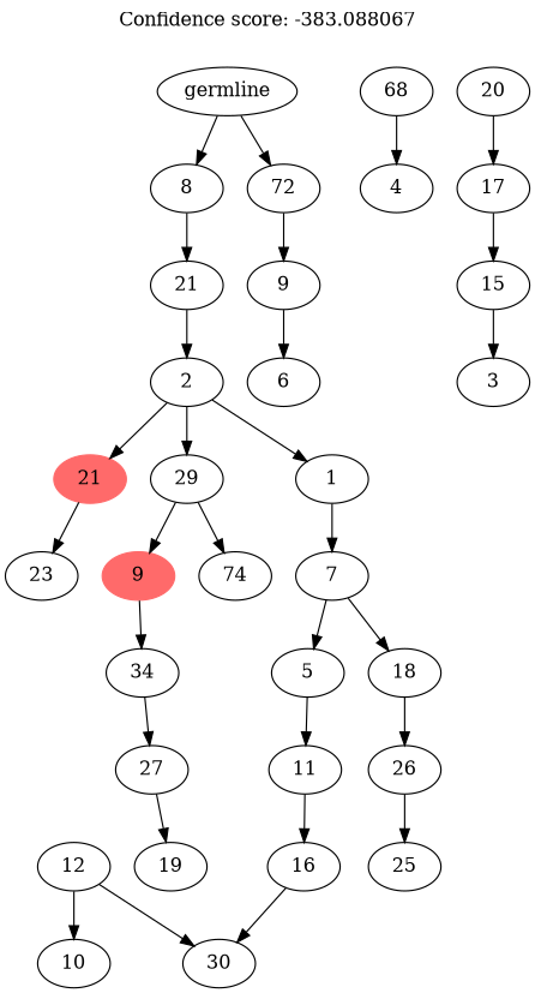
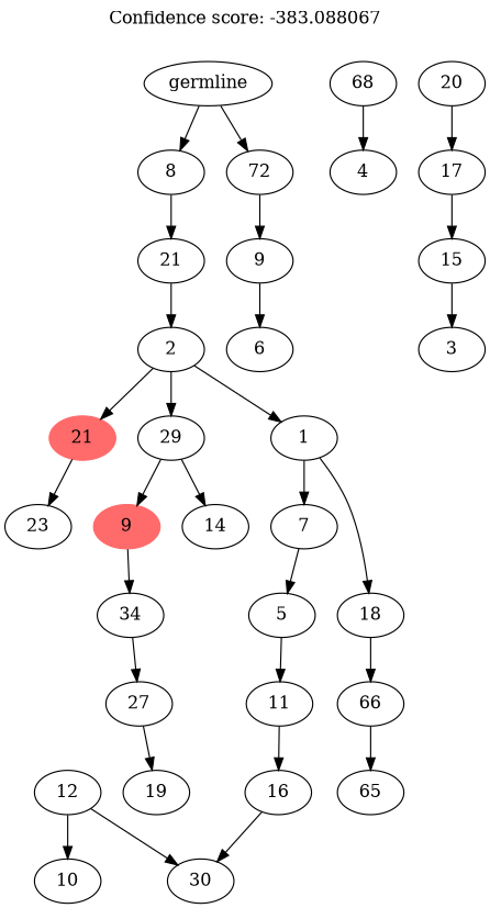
  digraph {
    label="Confidence score: -383.088067"
    labelloc=t
    n1 [color=indianred1 label=21 style=filled]
    n2 [label=23]
    n3 [label=68]
    n4 [label=4]
    n5 [label=19]
    n6 [label=27]
    n7 [label=34]
    n8 [color=indianred1 label=9 style=filled]
    n9 [label=15]
    n10 [label=3]
    n11 [label=17]
    n12 [label=20]
    n13 [label=10]
    n14 [label=12]
    n15 [label=30]
    n16 [label=16]
    n17 [label=11]
    n18 [label=5]
    n19 [label=7]
-   n20 [label=74]
+   n20 [label=14]
    n21 [label=29]
-   n22 [label=26]
-   n23 [label=25]
+   n22 [label=66]
+   n23 [label=65]
    n24 [label=18]
    n25 [label=1]
    n26 [label=2]
    n27 [label=21]
    n28 [label=8]
    n29 [label=6]
    n30 [label=9]
    n31 [label=72]
    n32 [label=germline]
    n1 -> n2
    n3 -> n4
    n6 -> n5
    n7 -> n6
    n8 -> n7
    n9 -> n10
    n11 -> n9
    n12 -> n11
    n14 -> n13
    n14 -> n15
    n16 -> n15
    n17 -> n16
    n18 -> n17
    n19 -> n18
    n21 -> n8
    n21 -> n20
    n22 -> n23
    n24 -> n22
    n25 -> n19
-   n19 -> n24
+   n25 -> n24
    n26 -> n1
    n26 -> n21
    n26 -> n25
    n27 -> n26
    n28 -> n27
    n30 -> n29
    n31 -> n30
    n32 -> n28
    n32 -> n31
  }
